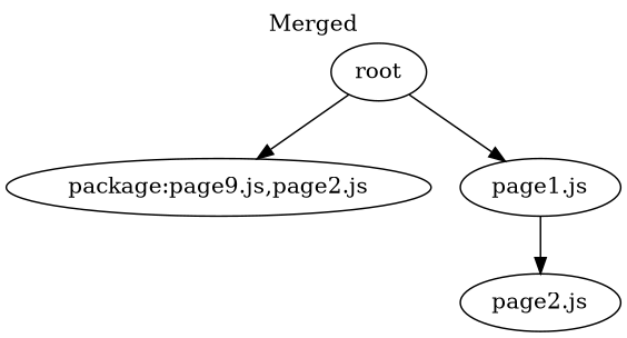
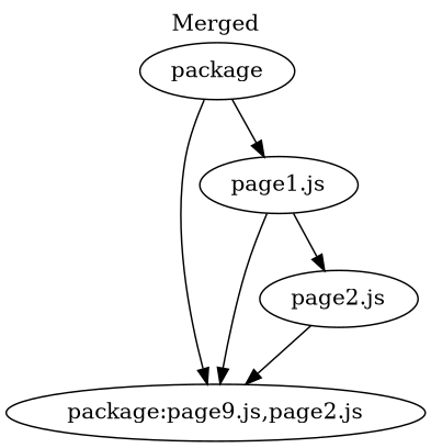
  digraph {
    label=Merged
    labelloc=t
    n1 [label="package:page9.js,page2.js"]
    "page1.js"
    "page2.js"
-   root
+   root [label=package]
+   "page1.js" -> n1
    "page1.js" -> "page2.js"
+   "page2.js" -> n1
    root -> n1
    root -> "page1.js"
  }
